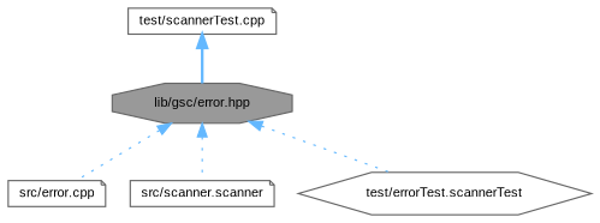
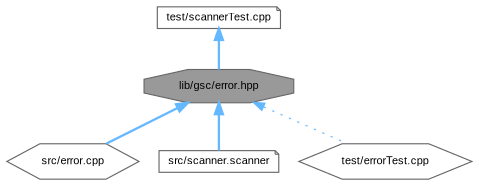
  digraph {
    fontname="Liberation Sans"
    node [color=grey40 fillcolor=white fontname="Liberation Sans" fontsize=10 shape=hexagon style=filled]
    edge [color=steelblue1 dir=back fontname="Liberation Sans" fontsize=10 labelfontname=Helvetica labelfontsize=10 style=dotted]
    n1 [color=gray40 fillcolor=grey60 fontcolor=black height=0.2 label="lib/gsc/error.hpp" shape=octagon width=0.4]
-   n2 [height=0.2 label="src/error.cpp" shape=note width=0.4]
+   n2 [height=0.2 label="src/error.cpp" width=0.4]
    n3 [height=0.2 label="src/scanner.scanner" shape=note width=0.4]
-   n4 [height=0.2 label="test/errorTest.scannerTest" width=0.4]
+   n4 [height=0.2 label="test/errorTest.cpp" width=0.4]
    n5 [height=0.2 label="test/scannerTest.cpp" shape=note width=0.4]
-   n1 -> n2
-   n1 -> n3
+   n1 -> n2 [style=bold]
+   n1 -> n3 [style=bold]
    n1 -> n4
    n5 -> n1 [style=bold]
  }
